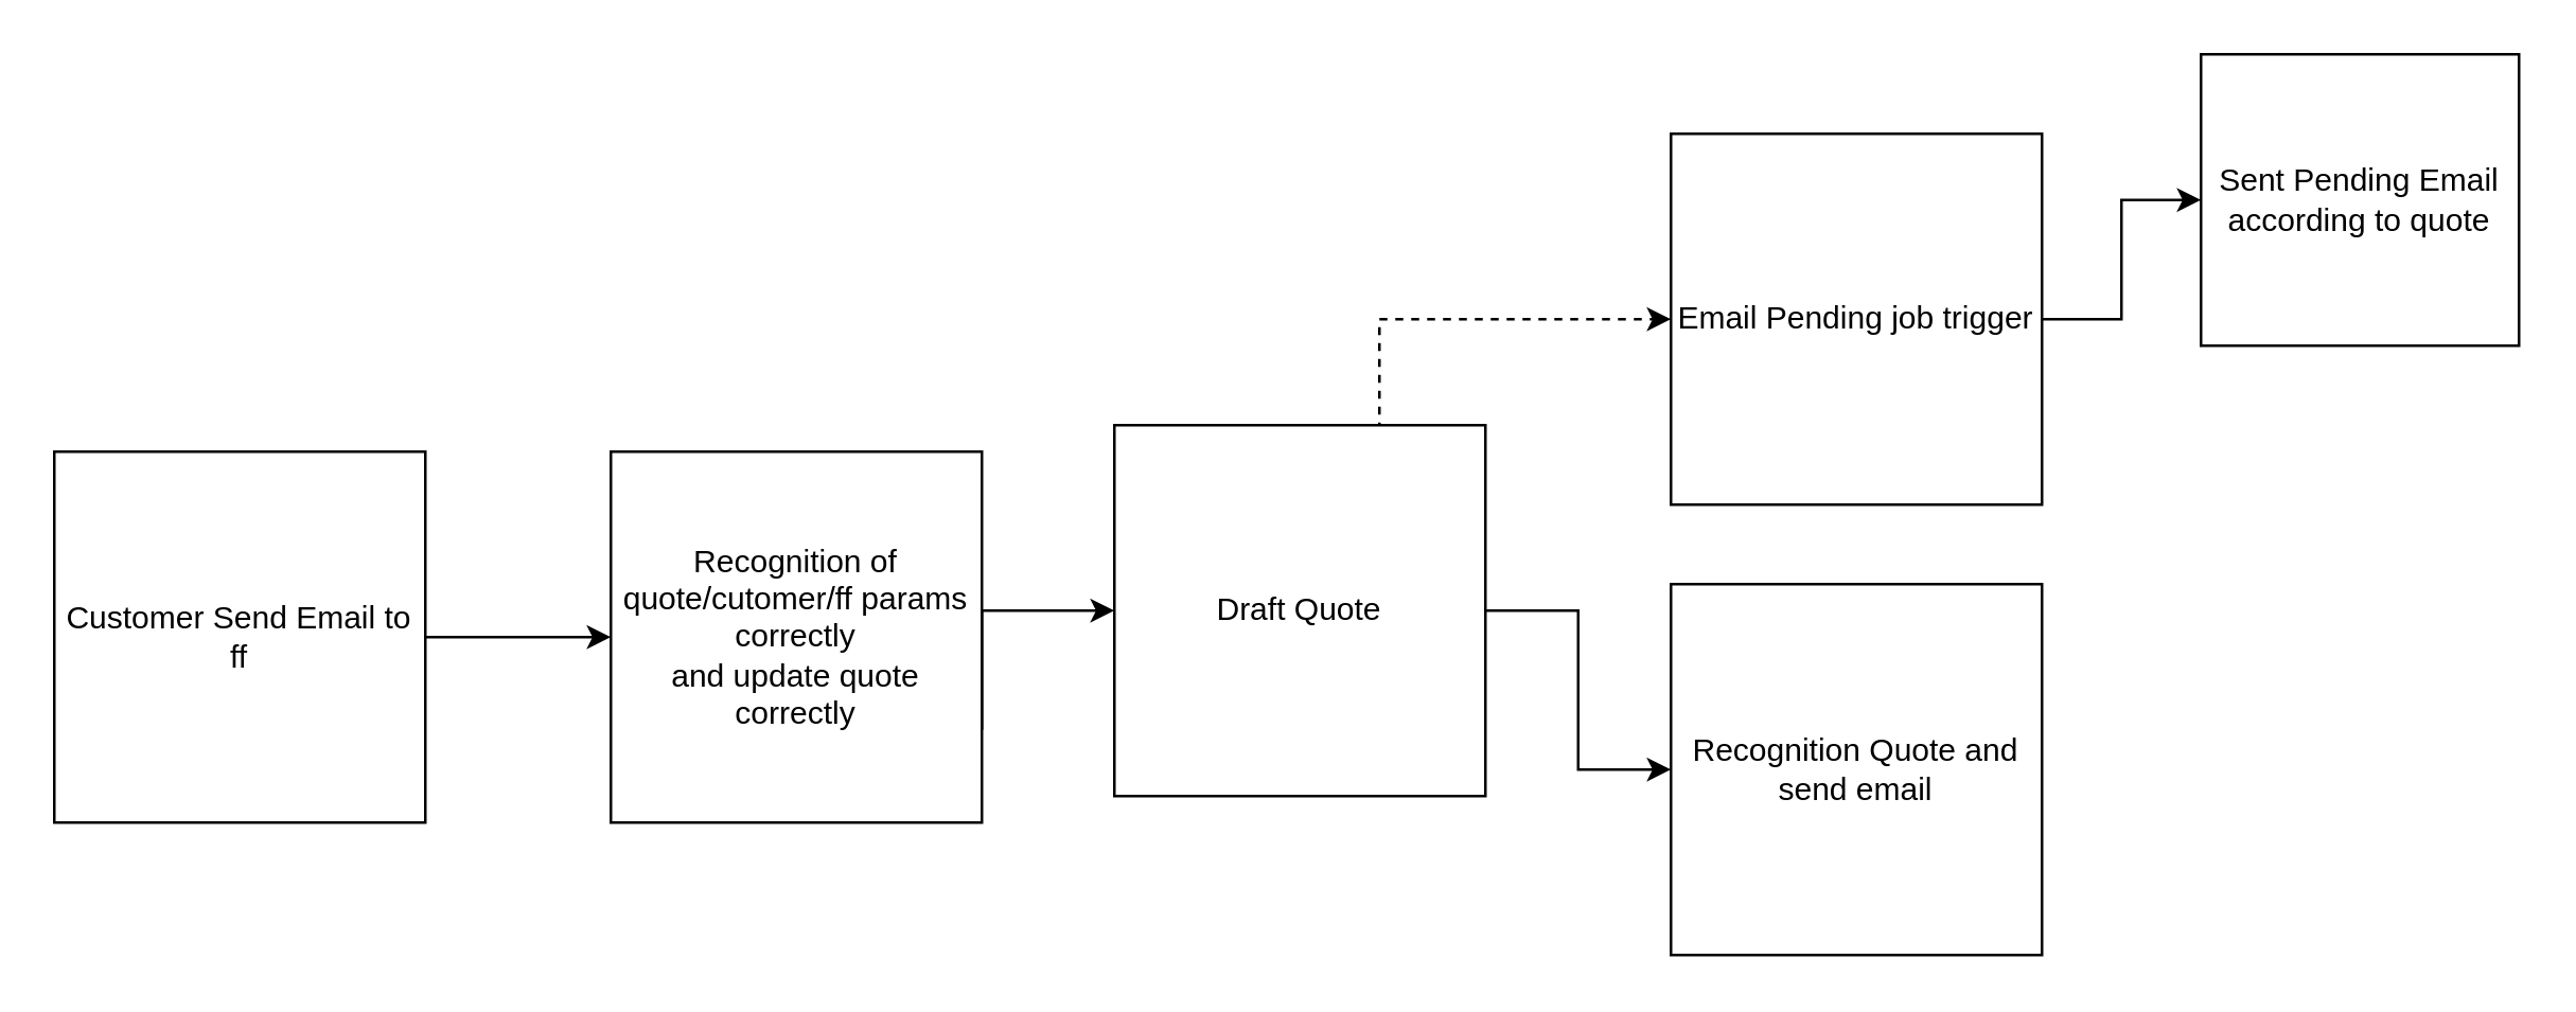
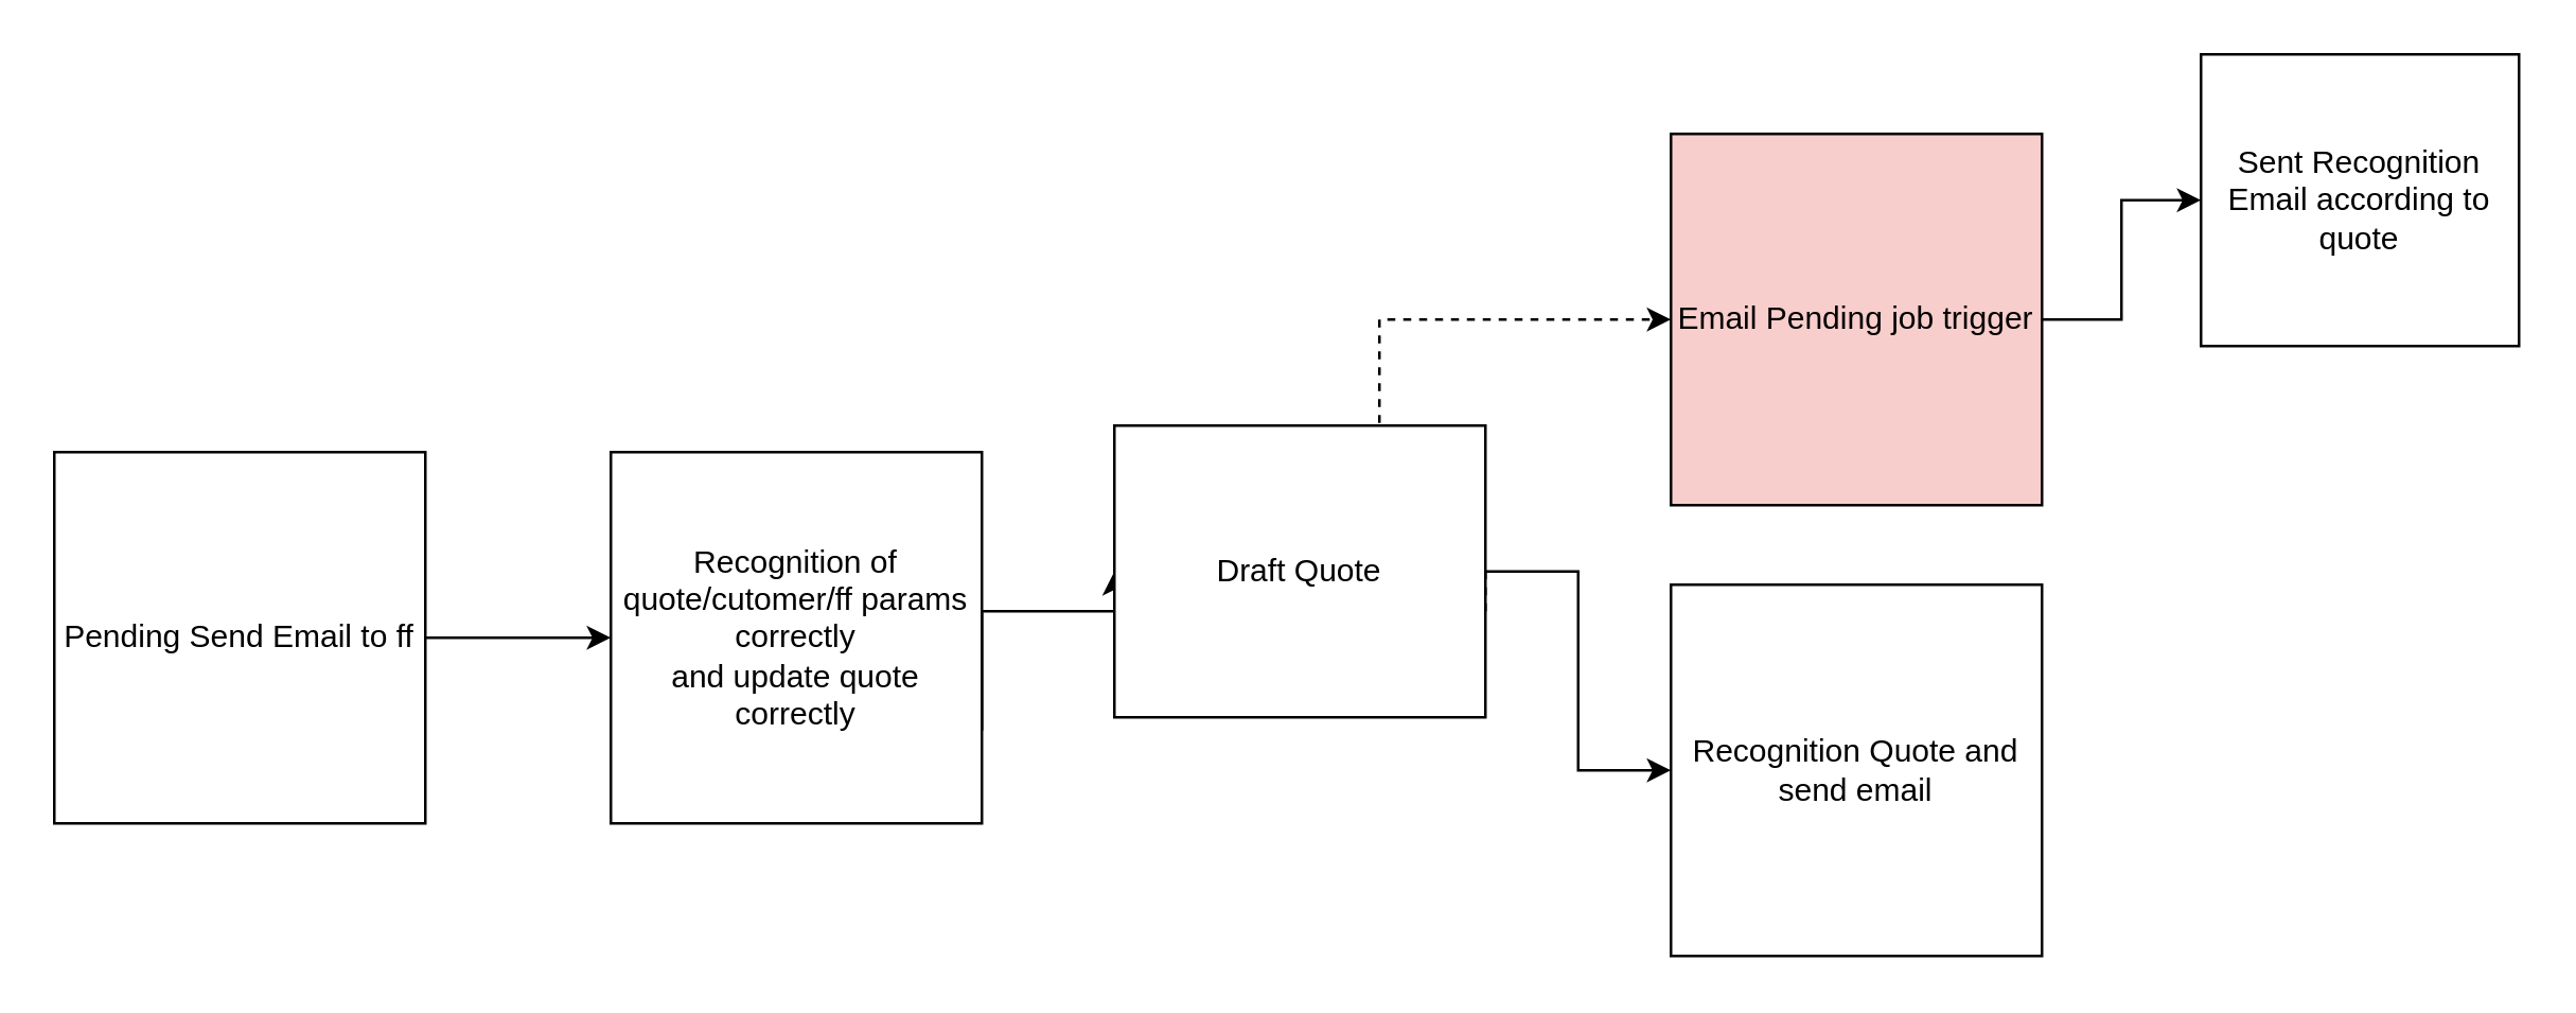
  <mxCell id="0" />
  <mxCell id="1" parent="0" />
  <mxCell id="2" style="edgeStyle=orthogonalEdgeStyle;rounded=0;orthogonalLoop=1;jettySize=auto;html=1;exitX=1;exitY=0.5;exitDx=0;exitDy=0;entryX=0;entryY=0.5;entryDx=0;entryDy=0;" edge="1" parent="1" source="3" target="7"><mxGeometry relative="1" as="geometry" /></mxCell>
- <mxCell id="3" value="Customer Send Email to ff" style="whiteSpace=wrap;html=1;aspect=fixed;" vertex="1" parent="1"><mxGeometry x="20" y="170" width="140" height="140" as="geometry" /></mxCell>
+ <mxCell id="3" value="Pending Send Email to ff" style="whiteSpace=wrap;html=1;aspect=fixed;" vertex="1" parent="1"><mxGeometry x="20" y="170" width="140" height="140" as="geometry" /></mxCell>
  <mxCell id="4" value="" style="edgeStyle=orthogonalEdgeStyle;rounded=0;orthogonalLoop=1;jettySize=auto;html=1;" edge="1" parent="1" source="5" target="11"><mxGeometry relative="1" as="geometry" /></mxCell>
- <mxCell id="5" value="Email Pending job trigger" style="whiteSpace=wrap;html=1;aspect=fixed;" vertex="1" parent="1"><mxGeometry x="630" y="50" width="140" height="140" as="geometry" /></mxCell>
+ <mxCell id="5" value="Email Pending job trigger" style="whiteSpace=wrap;html=1;aspect=fixed;fillColor=#f8cecc;" vertex="1" parent="1"><mxGeometry x="630" y="50" width="140" height="140" as="geometry" /></mxCell>
  <mxCell id="6" style="edgeStyle=orthogonalEdgeStyle;rounded=0;orthogonalLoop=1;jettySize=auto;html=1;exitX=1;exitY=0.75;exitDx=0;exitDy=0;entryX=0;entryY=0.5;entryDx=0;entryDy=0;" edge="1" parent="1" source="7" target="10"><mxGeometry relative="1" as="geometry"><Array as="points"><mxPoint x="370" y="230" /></Array></mxGeometry></mxCell>
  <mxCell id="7" value="Recognition of quote/cutomer/ff params correctly&lt;div&gt;and update quote correctly&lt;/div&gt;" style="whiteSpace=wrap;html=1;aspect=fixed;" vertex="1" parent="1"><mxGeometry x="230" y="170" width="140" height="140" as="geometry" /></mxCell>
  <mxCell id="8" style="edgeStyle=orthogonalEdgeStyle;rounded=0;orthogonalLoop=1;jettySize=auto;html=1;exitX=1;exitY=0.5;exitDx=0;exitDy=0;dashed=1;" edge="1" parent="1" source="10" target="5"><mxGeometry relative="1" as="geometry"><Array as="points"><mxPoint x="520" y="230" /><mxPoint x="520" y="120" /></Array></mxGeometry></mxCell>
  <mxCell id="9" style="edgeStyle=orthogonalEdgeStyle;rounded=0;orthogonalLoop=1;jettySize=auto;html=1;exitX=1;exitY=0.5;exitDx=0;exitDy=0;" edge="1" parent="1" source="10" target="12"><mxGeometry relative="1" as="geometry" /></mxCell>
- <mxCell id="10" value="Draft Quote" style="whiteSpace=wrap;html=1;aspect=fixed;" vertex="1" parent="1"><mxGeometry x="420" width="140" height="140" as="geometry" y="160" /></mxCell>
- <mxCell id="11" value="Sent Pending Email according to quote" style="whiteSpace=wrap;html=1;" vertex="1" parent="1"><mxGeometry x="830" y="20" width="120" height="110" as="geometry" /></mxCell>
+ <mxCell id="10" value="Draft Quote" style="whiteSpace=wrap;html=1;aspect=fixed;" vertex="1" parent="1"><mxGeometry x="420" y="160" width="140" height="110" as="geometry" /></mxCell>
+ <mxCell id="11" value="Sent Recognition Email according to quote" style="whiteSpace=wrap;html=1;" vertex="1" parent="1"><mxGeometry x="830" y="20" width="120" height="110" as="geometry" /></mxCell>
  <mxCell id="12" value="Recognition Quote and send email" style="whiteSpace=wrap;html=1;aspect=fixed;" vertex="1" parent="1"><mxGeometry x="630" y="220" width="140" height="140" as="geometry" /></mxCell>
